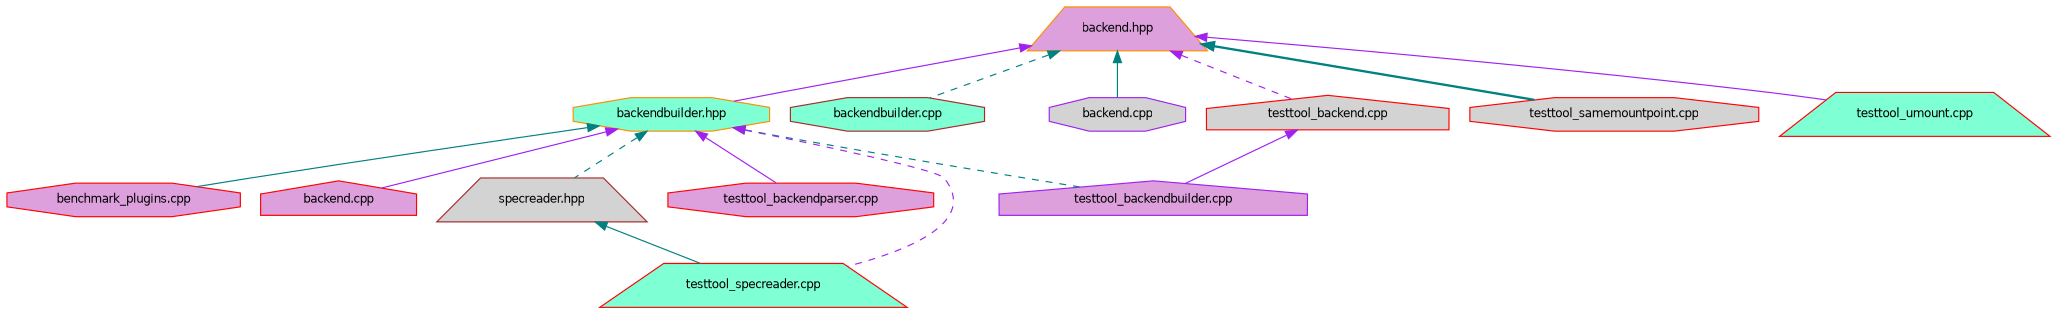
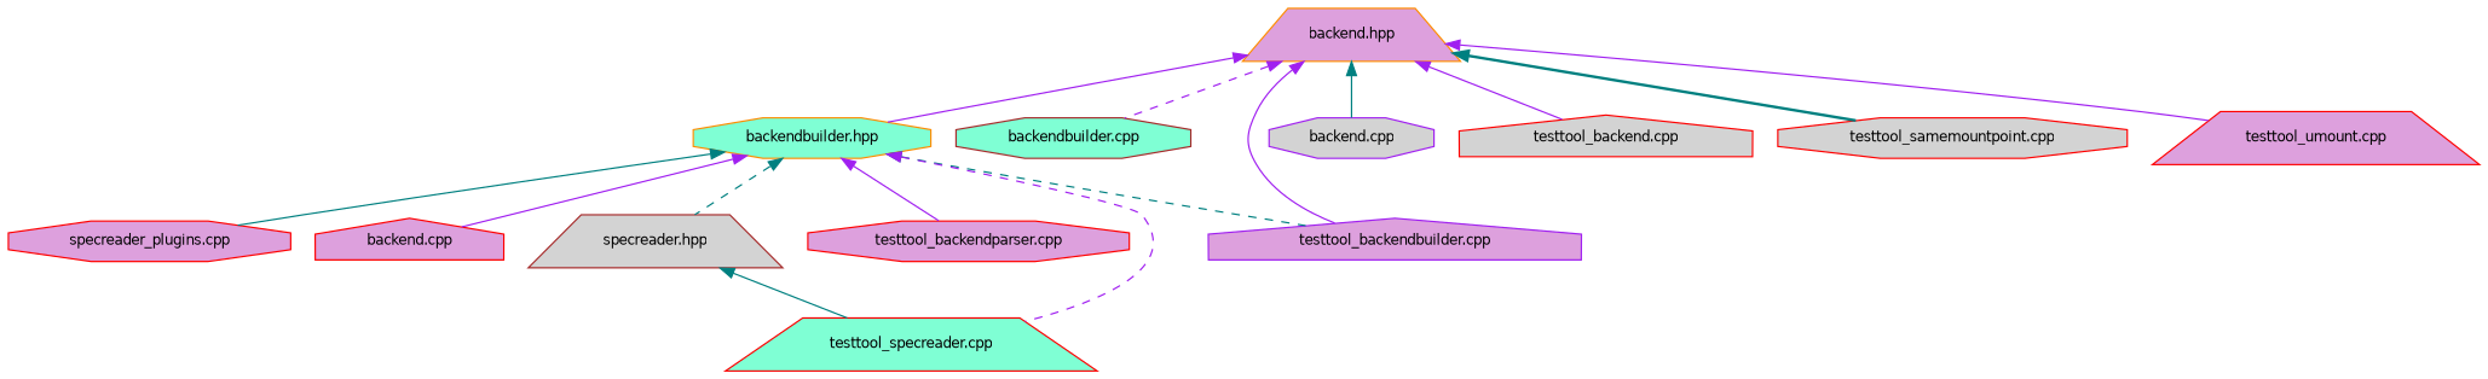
  digraph {
    node [color=red fillcolor=plum fontname=Helvetica fontsize=10 shape=octagon style=filled]
    edge [color=purple dir=back fontname=Helvetica fontsize=10 labelfontname=Helvetica labelfontsize=10 style=solid]
    n1 [color=darkorange fontcolor=black height=0.2 label="backend.hpp" shape=trapezium width=0.4]
    n2 [color=darkorange fillcolor=aquamarine height=0.2 label="backendbuilder.hpp" width=0.4]
    n3 [color=brown fillcolor=aquamarine height=0.2 label="backendbuilder.cpp" width=0.4]
    n4 [color=purple height=0.2 label="testtool_backendbuilder.cpp" shape=house width=0.4]
    n5 [color=purple fillcolor=lightgrey height=0.2 label="backend.cpp" width=0.4]
    n6 [fillcolor=lightgrey height=0.2 label="testtool_backend.cpp" shape=house width=0.4]
    n7 [fillcolor=lightgrey height=0.2 label="testtool_samemountpoint.cpp" width=0.4]
-   n8 [fillcolor=aquamarine height=0.2 label="testtool_umount.cpp" shape=trapezium width=0.4]
-   n9 [height=0.2 label="benchmark_plugins.cpp" width=0.4]
+   n8 [height=0.2 label="testtool_umount.cpp" shape=trapezium width=0.4]
+   n9 [height=0.2 label="specreader_plugins.cpp" width=0.4]
    n10 [height=0.2 label="backend.cpp" shape=house width=0.4]
    n11 [color=brown fillcolor=lightgrey height=0.2 label="specreader.hpp" shape=trapezium width=0.4]
    n12 [height=0.2 label="testtool_backendparser.cpp" width=0.4]
    n13 [fillcolor=aquamarine height=0.2 label="testtool_specreader.cpp" shape=trapezium width=0.4]
    n1 -> n2
-   n1 -> n3 [color=teal style=dashed]
-   n6 -> n4
+   n1 -> n3 [style=dashed]
+   n1 -> n4
    n1 -> n5 [color=teal]
-   n1 -> n6 [style=dashed]
+   n1 -> n6
    n1 -> n7 [color=teal style=bold]
    n1 -> n8
    n2 -> n4 [color=teal style=dashed]
    n2 -> n9 [color=teal]
    n2 -> n10
    n2 -> n11 [color=teal style=dashed]
    n2 -> n12
    n2 -> n13 [style=dashed]
    n11 -> n13 [color=teal]
  }
